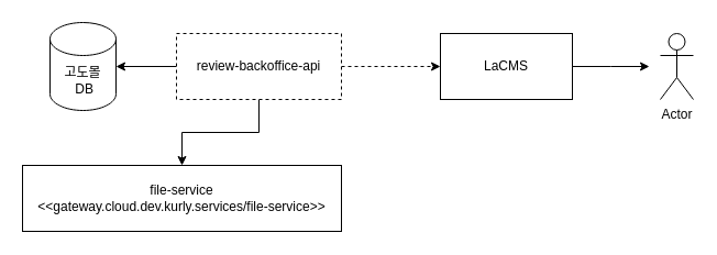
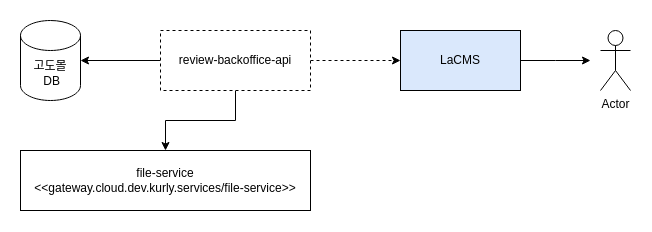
  <mxCell id="0" />
  <mxCell id="1" parent="0" />
- <mxCell id="2" value="고도몰&lt;br&gt;&amp;nbsp;DB" style="shape=cylinder3;whiteSpace=wrap;html=1;boundedLbl=1;backgroundOutline=1;size=15;" vertex="1" parent="1"><mxGeometry x="45" y="20" width="60" height="80" as="geometry" /></mxCell>
+ <mxCell id="2" value="고도몰&lt;br&gt;&amp;nbsp;DB" style="shape=cylinder3;whiteSpace=wrap;html=1;boundedLbl=1;backgroundOutline=1;size=15;" vertex="1" parent="1"><mxGeometry x="20" y="20" width="60" height="80" as="geometry" /></mxCell>
  <mxCell id="3" style="edgeStyle=orthogonalEdgeStyle;rounded=0;orthogonalLoop=1;jettySize=auto;html=1;exitX=1;exitY=0.5;exitDx=0;exitDy=0;dashed=1;" edge="1" parent="1" source="6" target="8"><mxGeometry relative="1" as="geometry" /></mxCell>
  <mxCell id="4" style="edgeStyle=orthogonalEdgeStyle;rounded=0;orthogonalLoop=1;jettySize=auto;html=1;exitX=0;exitY=0.5;exitDx=0;exitDy=0;entryX=1;entryY=0.5;entryDx=0;entryDy=0;entryPerimeter=0;" edge="1" parent="1" source="6" target="2"><mxGeometry relative="1" as="geometry" /></mxCell>
  <mxCell id="5" style="edgeStyle=orthogonalEdgeStyle;rounded=0;orthogonalLoop=1;jettySize=auto;html=1;exitX=0.5;exitY=1;exitDx=0;exitDy=0;entryX=0.5;entryY=0;entryDx=0;entryDy=0;" edge="1" parent="1" source="6" target="9"><mxGeometry relative="1" as="geometry" /></mxCell>
  <mxCell id="6" value="review-backoffice-api" style="rounded=0;whiteSpace=wrap;html=1;dashed=1;" vertex="1" parent="1"><mxGeometry x="160" y="30" width="150" height="60" as="geometry" /></mxCell>
  <mxCell id="7" style="edgeStyle=orthogonalEdgeStyle;rounded=0;orthogonalLoop=1;jettySize=auto;html=1;exitX=1;exitY=0.5;exitDx=0;exitDy=0;" edge="1" parent="1" source="8"><mxGeometry relative="1" as="geometry"><mxPoint x="590" y="60" as="targetPoint" /></mxGeometry></mxCell>
- <mxCell id="8" value="LaCMS" style="rounded=0;whiteSpace=wrap;html=1;" vertex="1" parent="1"><mxGeometry x="400" y="30" width="120" height="60" as="geometry" /></mxCell>
+ <mxCell id="8" value="LaCMS" style="rounded=0;whiteSpace=wrap;html=1;fillColor=#dae8fc;" vertex="1" parent="1"><mxGeometry x="400" y="30" width="120" height="60" as="geometry" /></mxCell>
  <mxCell id="9" value="file-service&lt;br&gt;&amp;lt;&amp;lt;gateway.cloud.dev.kurly.services/file-service&amp;gt;&amp;gt;" style="whiteSpace=wrap;html=1;" vertex="1" parent="1"><mxGeometry x="20" y="150" width="290" height="60" as="geometry" /></mxCell>
  <mxCell id="10" value="Actor" style="shape=umlActor;verticalLabelPosition=bottom;verticalAlign=top;html=1;outlineConnect=0;" vertex="1" parent="1"><mxGeometry x="600" y="30" width="30" height="60" as="geometry" /></mxCell>
